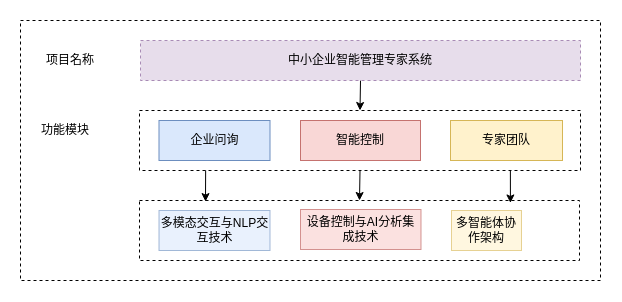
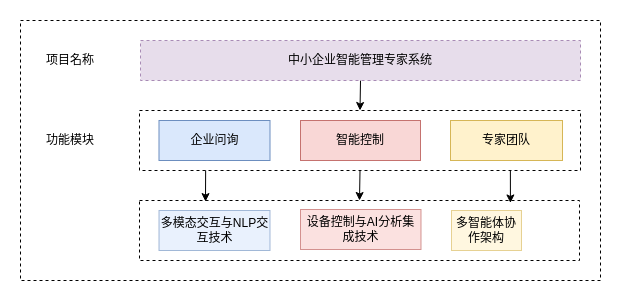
  <mxCell id="0" />
  <mxCell id="1" parent="0" />
  <mxCell id="2" value="" style="rounded=0;whiteSpace=wrap;html=1;dashed=1;" vertex="1" parent="1"><mxGeometry x="20" y="20" width="580" height="260" as="geometry" /></mxCell>
  <mxCell id="3" style="edgeStyle=orthogonalEdgeStyle;rounded=0;orthogonalLoop=1;jettySize=auto;html=1;exitX=0.5;exitY=1;exitDx=0;exitDy=0;entryX=0.5;entryY=0;entryDx=0;entryDy=0;" edge="1" parent="1" source="4" target="7"><mxGeometry relative="1" as="geometry" /></mxCell>
  <mxCell id="4" value="中小企业智能管理专家系统" style="rounded=0;whiteSpace=wrap;html=1;dashed=1;strokeWidth=1;fillColor=#e1d5e7;strokeColor=#9673a6;opacity=80;" vertex="1" parent="1"><mxGeometry x="140" y="40" width="440" height="40" as="geometry" /></mxCell>
  <mxCell id="5" value="项目名称" style="text;html=1;align=center;verticalAlign=middle;whiteSpace=wrap;rounded=0;" vertex="1" parent="1"><mxGeometry x="40" y="45" width="60" height="30" as="geometry" /></mxCell>
  <mxCell id="6" style="edgeStyle=orthogonalEdgeStyle;rounded=0;orthogonalLoop=1;jettySize=auto;html=1;exitX=0.5;exitY=1;exitDx=0;exitDy=0;entryX=0.5;entryY=0;entryDx=0;entryDy=0;" edge="1" parent="1" source="7" target="12"><mxGeometry relative="1" as="geometry" /></mxCell>
  <mxCell id="7" value="" style="rounded=0;whiteSpace=wrap;html=1;dashed=1;" vertex="1" parent="1"><mxGeometry x="139" y="110" width="441" height="60" as="geometry" /></mxCell>
  <mxCell id="8" value="企业问询" style="rounded=0;whiteSpace=wrap;html=1;fillColor=#dae8fc;strokeColor=#6c8ebf;" vertex="1" parent="1"><mxGeometry x="158.5" y="120" width="111" height="40" as="geometry" /></mxCell>
  <mxCell id="9" value="智能控制" style="rounded=0;whiteSpace=wrap;html=1;fillColor=#f8cecc;strokeColor=#b85450;opacity=80;" vertex="1" parent="1"><mxGeometry x="300" y="120" width="120" height="40" as="geometry" /></mxCell>
  <mxCell id="10" value="专家团队" style="rounded=0;whiteSpace=wrap;html=1;fillColor=#fff2cc;strokeColor=#d6b656;" vertex="1" parent="1"><mxGeometry x="450" y="120" width="112" height="40" as="geometry" /></mxCell>
- <mxCell id="11" value="功能模块" style="text;html=1;align=center;verticalAlign=middle;whiteSpace=wrap;rounded=0;" vertex="1" parent="1"><mxGeometry x="35" y="115" width="60" height="30" as="geometry" /></mxCell>
+ <mxCell id="11" value="功能模块" style="text;html=1;align=center;verticalAlign=middle;whiteSpace=wrap;rounded=0;" vertex="1" parent="1"><mxGeometry x="40" y="125" width="60" height="30" as="geometry" /></mxCell>
  <mxCell id="12" value="" style="rounded=0;whiteSpace=wrap;html=1;dashed=1;" vertex="1" parent="1"><mxGeometry x="139" y="200" width="440" height="60" as="geometry" /></mxCell>
  <mxCell id="13" value="多模态交互与NLP交互技术" style="rounded=0;whiteSpace=wrap;html=1;fillColor=#dae8fc;strokeColor=#6c8ebf;opacity=60;" vertex="1" parent="1"><mxGeometry x="158.5" y="210" width="111" height="40" as="geometry" /></mxCell>
  <mxCell id="14" value="设备控制与AI分析集成技术&lt;span style=&quot;color: rgba(0, 0, 0, 0); font-family: monospace; font-size: 0px; text-align: start; text-wrap-mode: nowrap;&quot;&gt;%3CmxGraphModel%3E%3Croot%3E%3CmxCell%20id%3D%220%22%2F%3E%3CmxCell%20id%3D%221%22%20parent%3D%220%22%2F%3E%3CmxCell%20id%3D%222%22%20value%3D%22%E4%BC%81%E4%B8%9A%E9%97%AE%E8%AF%A2%22%20style%3D%22rounded%3D0%3BwhiteSpace%3Dwrap%3Bhtml%3D1%3B%22%20vertex%3D%221%22%20parent%3D%221%22%3E%3CmxGeometry%20x%3D%22259%22%20y%3D%22250%22%20width%3D%22111%22%20height%3D%2240%22%20as%3D%22geometry%22%2F%3E%3C%2FmxCell%3E%3C%2Froot%3E%3C%2FmxGraphModel%3E&lt;/span&gt;" style="rounded=0;whiteSpace=wrap;html=1;fillColor=#f8cecc;strokeColor=#b85450;opacity=60;" vertex="1" parent="1"><mxGeometry x="300" y="209" width="120.5" height="40" as="geometry" /></mxCell>
  <mxCell id="15" value="多智能体协作架构" style="rounded=0;whiteSpace=wrap;html=1;fillColor=#fff2cc;strokeColor=#d6b656;opacity=60;" vertex="1" parent="1"><mxGeometry x="451" y="210" width="70" height="40" as="geometry" /></mxCell>
  <mxCell id="16" value="" style="endArrow=classic;html=1;rounded=0;exitX=0.15;exitY=0.999;exitDx=0;exitDy=0;exitPerimeter=0;entryX=0.15;entryY=0.018;entryDx=0;entryDy=0;entryPerimeter=0;" edge="1" parent="1" source="7" target="12"><mxGeometry width="50" height="50" relative="1" as="geometry"><mxPoint x="250" y="270" as="sourcePoint" /><mxPoint x="206" y="200" as="targetPoint" /></mxGeometry></mxCell>
  <mxCell id="17" value="" style="endArrow=classic;html=1;rounded=0;exitX=0.841;exitY=1;exitDx=0;exitDy=0;exitPerimeter=0;entryX=0.843;entryY=0.041;entryDx=0;entryDy=0;entryPerimeter=0;" edge="1" parent="1" source="7" target="12"><mxGeometry width="50" height="50" relative="1" as="geometry"><mxPoint x="250" y="270" as="sourcePoint" /><mxPoint x="300" y="220" as="targetPoint" /></mxGeometry></mxCell>
